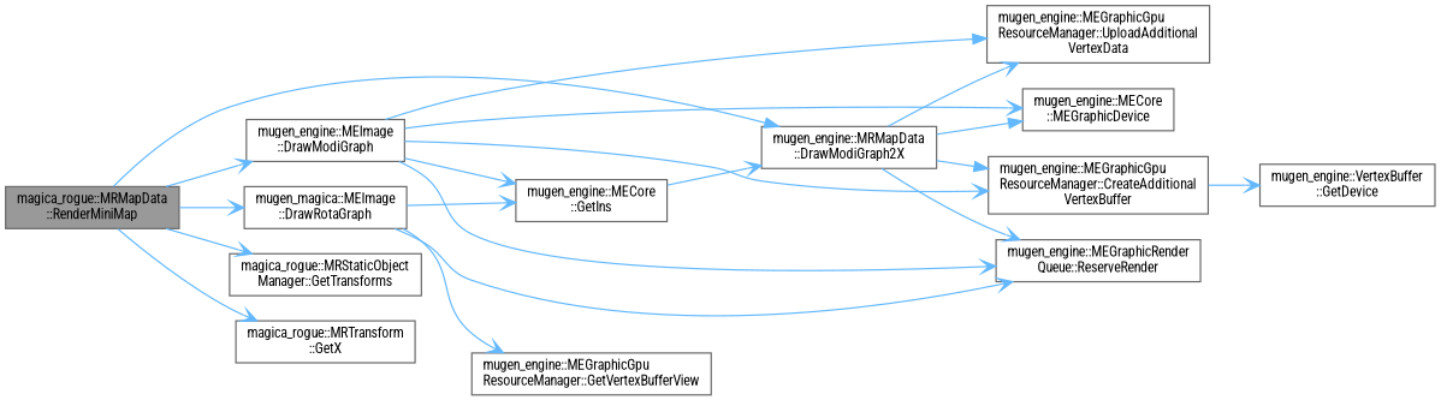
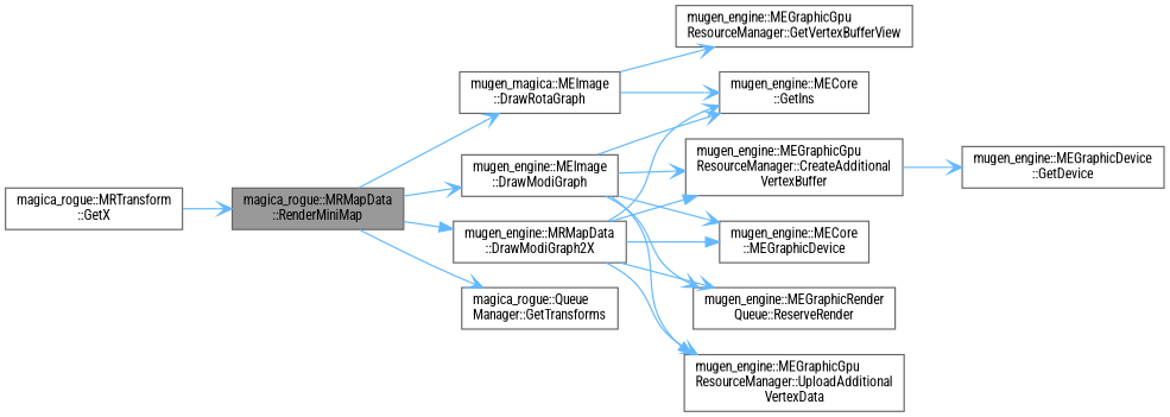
  digraph {
    fontname="Roboto Condensed"
    rankdir=LR
    node [color=grey40 fillcolor=white fontname="Roboto Condensed" fontsize=10 shape=box style=filled]
    edge [arrowhead=vee color=steelblue1 fontname="Roboto Condensed" fontsize=10 labelfontname=Helvetica labelfontsize=10 style=solid]
    n1 [color=gray40 fillcolor=grey60 fontcolor=black height=0.2 label="magica_rogue::MRMapData\l::RenderMiniMap" width=0.4]
    n2 [height=0.2 label="mugen_engine::MEImage\l::DrawModiGraph" width=0.4]
    n3 [height=0.2 label="mugen_engine::MRMapData\l::DrawModiGraph2X" width=0.4]
    n4 [height=0.2 label="mugen_magica::MEImage\l::DrawRotaGraph" width=0.4]
-   n5 [height=0.2 label="magica_rogue::MRStaticObject\lManager::GetTransforms" width=0.4]
+   n5 [height=0.2 label="magica_rogue::Queue\lManager::GetTransforms" width=0.4]
    n6 [height=0.2 label="magica_rogue::MRTransform\l::GetX" width=0.4]
    n7 [height=0.2 label="mugen_engine::MEGraphicGpu\lResourceManager::CreateAdditional\lVertexBuffer" width=0.4]
    n8 [height=0.2 label="mugen_engine::MECore\l::GetIns" width=0.4]
    n9 [height=0.2 label="mugen_engine::MECore\l::MEGraphicDevice" width=0.4]
    n10 [height=0.2 label="mugen_engine::MEGraphicRender\lQueue::ReserveRender" width=0.4]
    n11 [height=0.2 label="mugen_engine::MEGraphicGpu\lResourceManager::UploadAdditional\lVertexData" width=0.4]
    n12 [height=0.2 label="mugen_engine::MEGraphicGpu\lResourceManager::GetVertexBufferView" width=0.4]
-   n13 [height=0.2 label="mugen_engine::VertexBuffer\l::GetDevice" width=0.4]
+   n13 [height=0.2 label="mugen_engine::MEGraphicDevice\l::GetDevice" width=0.4]
    n1 -> n2
    n1 -> n3 [arrowhead=normal]
    n1 -> n4
    n1 -> n5
-   n1 -> n6
+   n6 -> n1
    n2 -> n7
    n2 -> n8
    n2 -> n9
    n2 -> n10
    n2 -> n11 [arrowhead=normal]
    n3 -> n7 [arrowhead=normal]
-   n8 -> n3
+   n3 -> n8
    n3 -> n9 [arrowhead=normal]
    n3 -> n10
    n3 -> n11
    n4 -> n8
-   n4 -> n10
    n4 -> n12
    n7 -> n13
  }
